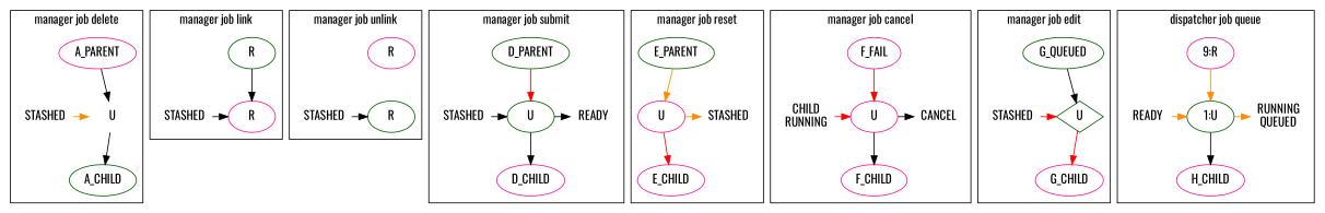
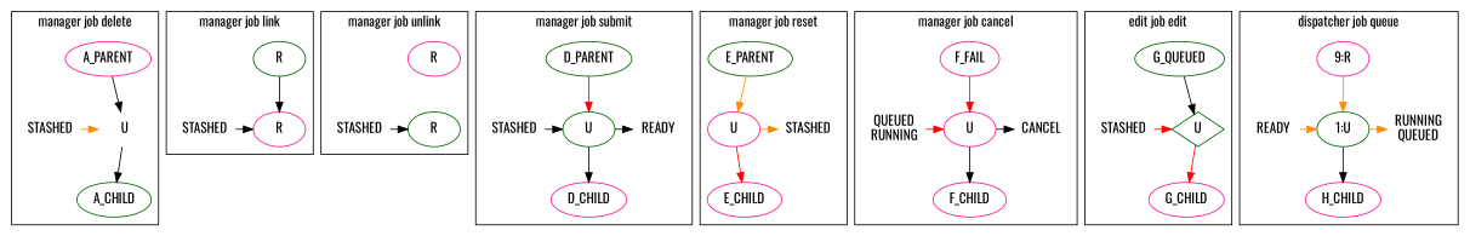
  digraph {
    fontname=Oswald
    node [color=deeppink fontname=Oswald]
    edge [color=black fontname=Oswald]
    n1 [label=STASHED shape=plaintext]
    n2 [label=U shape=plaintext]
    A_PARENT
    A_CHILD [color=darkgreen]
    n5 [label=R]
    n6 [color=darkgreen label=STASHED shape=plaintext]
    n7 [color=darkgreen label=R]
    n8 [color=darkgreen label=R]
    n9 [label=STASHED shape=plaintext]
    n10 [label=R]
    n11 [color=darkgreen label=U]
    n12 [color=darkgreen label=STASHED shape=plaintext]
    n13 [color=darkgreen label=READY shape=plaintext]
    D_PARENT [color=darkgreen]
    D_CHILD
    n16 [label=U]
    n17 [label=STASHED shape=plaintext]
    E_PARENT [color=darkgreen]
    E_CHILD
    n20 [label=U]
-   n21 [label="CHILD\nRUNNING" shape=plaintext]
+   n21 [label="QUEUED\nRUNNING" shape=plaintext]
    n22 [color=darkgreen label=CANCEL shape=plaintext]
    n23 [label=F_FAIL]
    F_CHILD
    n25 [color=darkgreen label=U shape=diamond]
    n26 [color=darkgreen label=STASHED shape=plaintext]
    n27 [color=darkgreen label=G_QUEUED]
    G_CHILD
    n29 [color=darkgreen label="1:U"]
    n30 [label=READY shape=plaintext]
    n31 [color=darkgreen label="RUNNING\nQUEUED" shape=plaintext]
    n32 [label="9:R"]
    H_CHILD
    subgraph cluster_1 {
      label="manager job delete"
      A_PARENT
      A_CHILD
      subgraph sub_2 {
        label="manager job delete"
        rank=same
        n1
        n2
      }
    }
    subgraph cluster_3 {
      label="manager job link"
      n7
      subgraph sub_4 {
        label="manager job link"
        rank=same
        n5
        n6
      }
    }
    subgraph cluster_5 {
      label="manager job unlink"
      n10
      subgraph sub_6 {
        label="manager job unlink"
        rank=same
        n8
        n9
      }
    }
    subgraph cluster_7 {
      label="manager job submit"
      D_PARENT
      D_CHILD
      subgraph sub_8 {
        label="manager job submit"
        rank=same
        n11
        n12
        n13
      }
    }
    subgraph cluster_9 {
      label="manager job reset"
      E_PARENT
      E_CHILD
      subgraph sub_10 {
        label="manager job reset"
        rank=same
        n16
        n17
      }
    }
    subgraph cluster_11 {
      label="manager job cancel"
      n23
      F_CHILD
      subgraph sub_12 {
        label="manager job cancel"
        rank=same
        n20
        n21
        n22
      }
    }
    subgraph cluster_13 {
-     label="manager job edit"
+     label="edit job edit"
      n27
      G_CHILD
      subgraph sub_14 {
        label="manager job edit"
        rank=same
        n25
        n26
      }
    }
    subgraph cluster_15 {
      label="dispatcher job queue"
      n32
      H_CHILD
      subgraph sub_16 {
        label="dispatcher job queue"
        rank=same
        n29
        n30
        n31
      }
    }
    n1 -> n2 [color=darkorange]
    n2 -> A_CHILD
    A_PARENT -> n2
    n6 -> n5
    n7 -> n5
    n9 -> n8
    n10 -> n8 [style=invis color=""]
    n11 -> n13
    n11 -> D_CHILD
    n12 -> n11
    D_PARENT -> n11 [color=red]
    n16 -> n17 [color=darkorange]
    n16 -> E_CHILD [color=red]
    E_PARENT -> n16 [color=darkorange]
    n20 -> n22
    n20 -> F_CHILD
    n21 -> n20 [color=red]
    n23 -> n20 [color=red]
    n25 -> G_CHILD [color=red]
    n26 -> n25 [color=red]
    n27 -> n25
    n29 -> n31 [color=darkorange]
    n29 -> H_CHILD
    n30 -> n29 [color=darkorange]
    n32 -> n29 [color=darkorange]
  }
